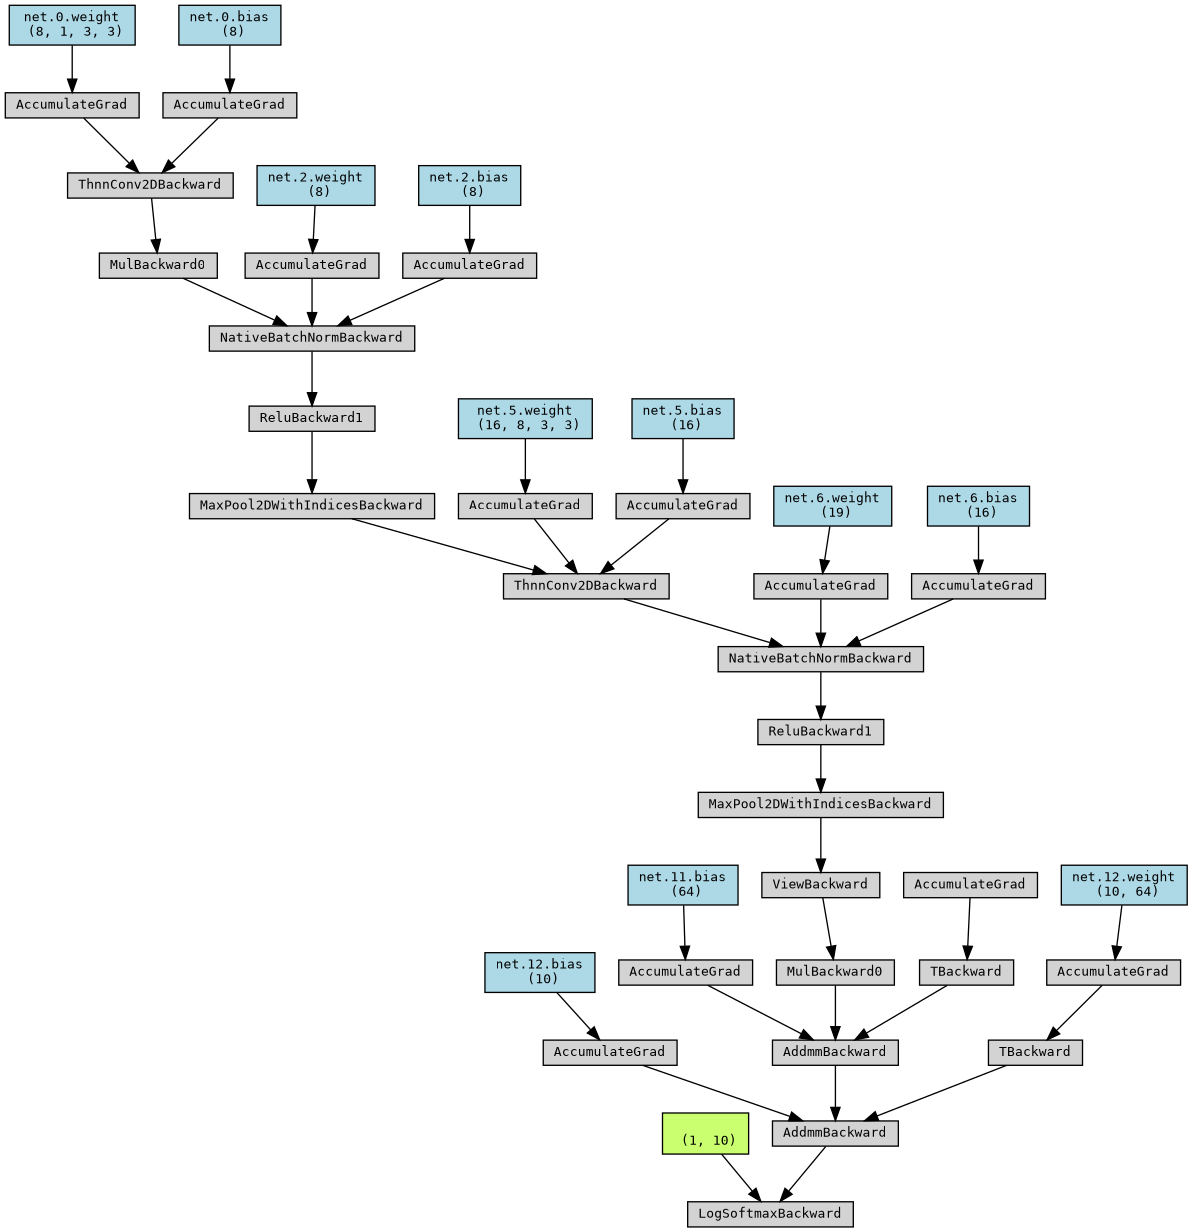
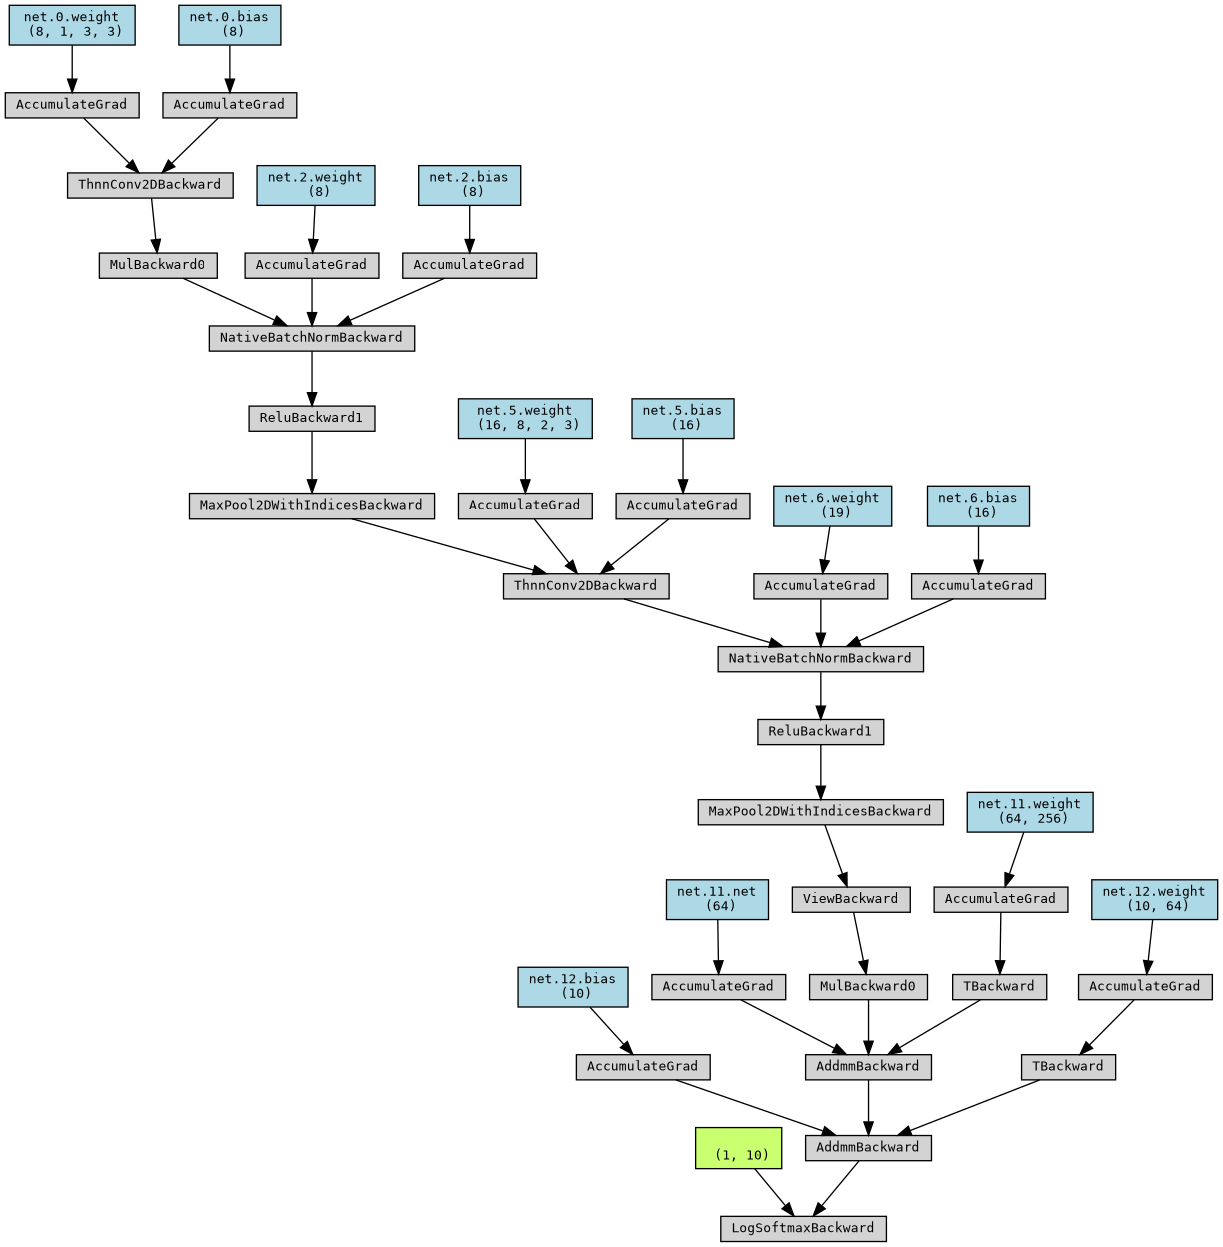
  digraph {
    node [align=left fontname=monospace fontsize=10 ranksep=0.1 shape=box style=filled]
    n1 [fillcolor=darkolivegreen1 height=0.2 label="\n (1, 10)"]
    n2 [height=0.2 label=LogSoftmaxBackward]
    n3 [height=0.2 label=AddmmBackward]
    n4 [height=0.2 label=AccumulateGrad]
    n5 [fillcolor=lightblue height=0.2 label="net.12.bias\n (10)"]
    n6 [height=0.2 label=AddmmBackward]
    n7 [height=0.2 label=AccumulateGrad]
-   n8 [fillcolor=lightblue height=0.2 label="net.11.bias\n (64)"]
+   n8 [fillcolor=lightblue height=0.2 label="net.11.net\n (64)"]
    n9 [height=0.2 label=MulBackward0]
    n10 [height=0.2 label=ViewBackward]
    n11 [height=0.2 label=MaxPool2DWithIndicesBackward]
    n12 [height=0.2 label=ReluBackward1]
    n13 [height=0.2 label=NativeBatchNormBackward]
    n14 [height=0.2 label=ThnnConv2DBackward]
    n15 [height=0.2 label=MaxPool2DWithIndicesBackward]
    n16 [height=0.2 label=ReluBackward1]
    n17 [height=0.2 label=NativeBatchNormBackward]
    n18 [height=0.2 label=MulBackward0]
    n19 [height=0.2 label=ThnnConv2DBackward]
    n20 [height=0.2 label=AccumulateGrad]
    n21 [fillcolor=lightblue height=0.2 label="net.0.weight\n (8, 1, 3, 3)"]
    n22 [height=0.2 label=AccumulateGrad]
    n23 [fillcolor=lightblue height=0.2 label="net.0.bias\n (8)"]
    n24 [height=0.2 label=AccumulateGrad]
    n25 [fillcolor=lightblue height=0.2 label="net.2.weight\n (8)"]
    n26 [height=0.2 label=AccumulateGrad]
    n27 [fillcolor=lightblue height=0.2 label="net.2.bias\n (8)"]
    n28 [height=0.2 label=AccumulateGrad]
-   n29 [fillcolor=lightblue height=0.2 label="net.5.weight\n (16, 8, 3, 3)"]
+   n29 [fillcolor=lightblue height=0.2 label="net.5.weight\n (16, 8, 2, 3)"]
    n30 [height=0.2 label=AccumulateGrad]
    n31 [fillcolor=lightblue height=0.2 label="net.5.bias\n (16)"]
    n32 [height=0.2 label=AccumulateGrad]
    n33 [fillcolor=lightblue height=0.2 label="net.6.weight\n (19)"]
    n34 [height=0.2 label=AccumulateGrad]
    n35 [fillcolor=lightblue height=0.2 label="net.6.bias\n (16)"]
    n36 [height=0.2 label=TBackward]
    n37 [height=0.2 label=AccumulateGrad]
+   n38 [fillcolor=lightblue height=0.2 label="net.11.weight\n (64, 256)"]
    n39 [height=0.2 label=TBackward]
    n40 [height=0.2 label=AccumulateGrad]
    n41 [fillcolor=lightblue height=0.2 label="net.12.weight\n (10, 64)"]
    n1 -> n2
    n3 -> n2
    n4 -> n3
    n5 -> n4
    n6 -> n3
    n7 -> n6
    n8 -> n7
    n9 -> n6
    n10 -> n9
    n11 -> n10
    n12 -> n11
    n13 -> n12
    n14 -> n13
    n15 -> n14
    n16 -> n15
    n17 -> n16
    n18 -> n17
    n19 -> n18
    n20 -> n19
    n21 -> n20
    n22 -> n19
    n23 -> n22
    n24 -> n17
    n25 -> n24
    n26 -> n17
    n27 -> n26
    n28 -> n14
    n29 -> n28
    n30 -> n14
    n31 -> n30
    n32 -> n13
    n33 -> n32
    n34 -> n13
    n35 -> n34
    n36 -> n6
    n37 -> n36
+   n38 -> n37
    n39 -> n3
    n40 -> n39
    n41 -> n40
  }
